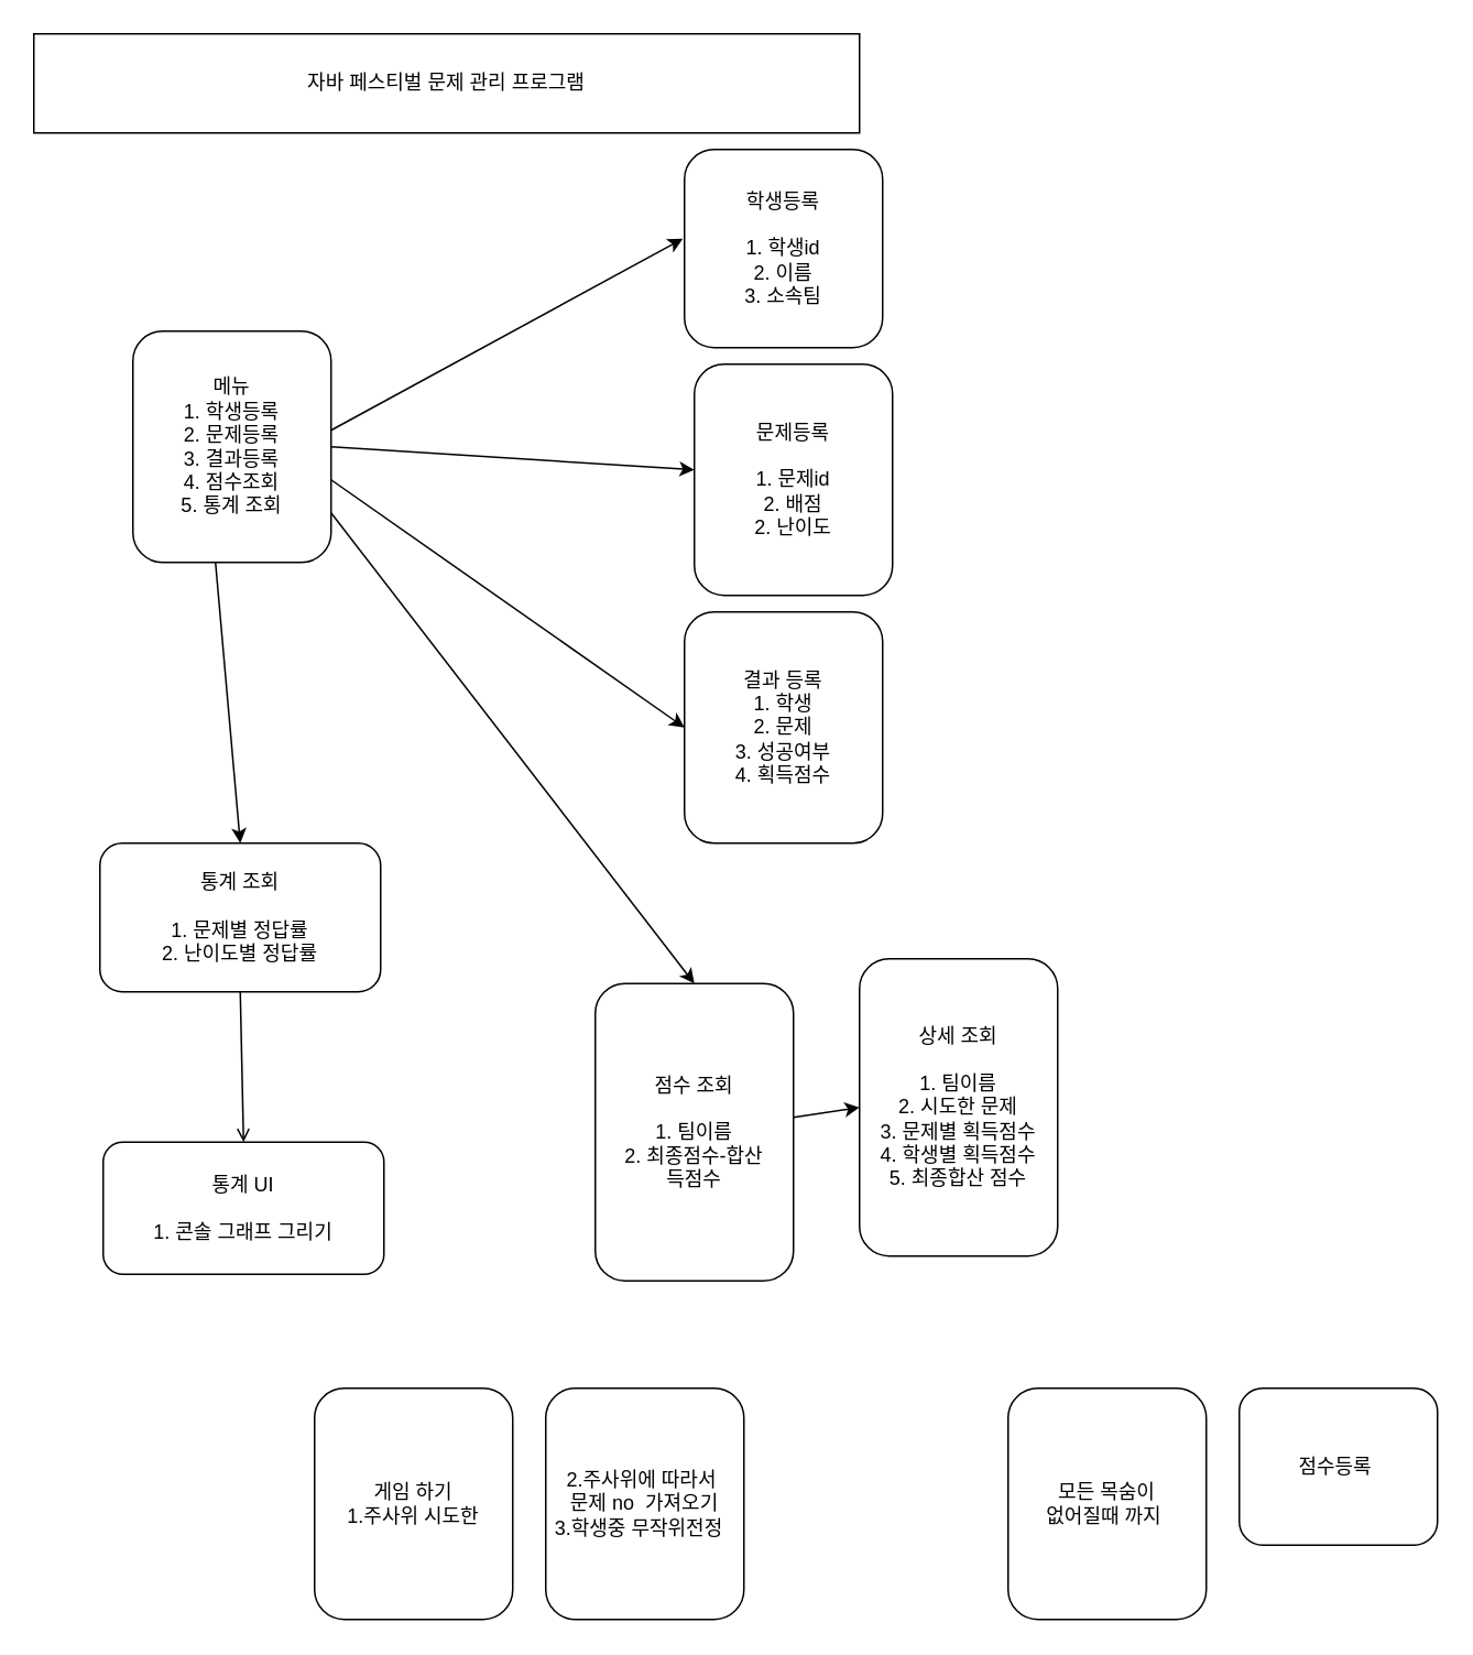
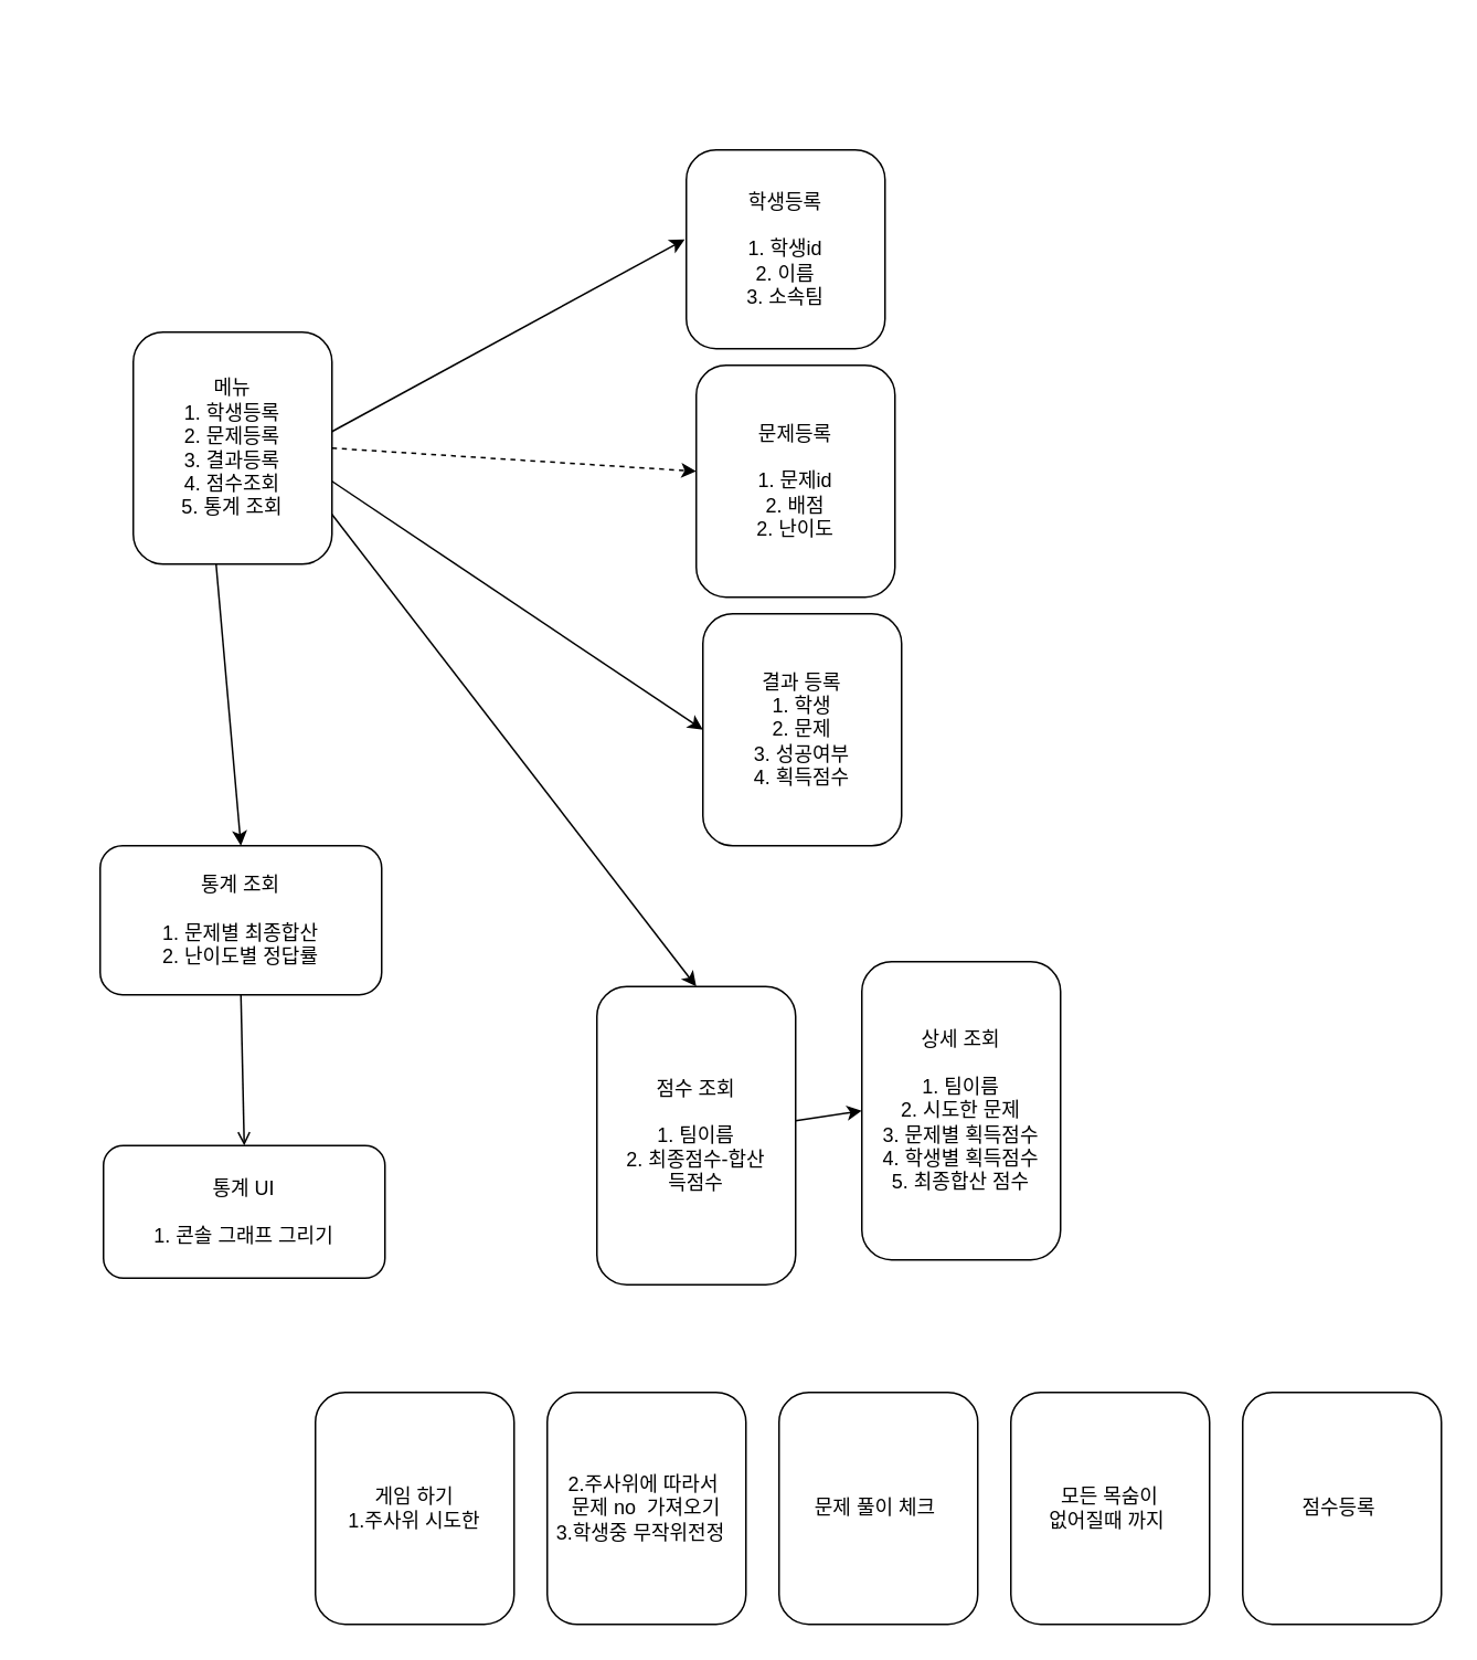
  <mxCell id="0" />
  <mxCell id="1" parent="0" />
  <mxCell id="2" value="학생등록&lt;br&gt;&lt;br&gt;1. 학생id&lt;br&gt;2. 이름&lt;br&gt;3. 소속팀" style="rounded=1;whiteSpace=wrap;html=1;fontSize=12;glass=0;strokeWidth=1;shadow=0;" parent="1" vertex="1"><mxGeometry x="414" y="90" width="120" height="120" as="geometry" /></mxCell>
  <mxCell id="3" value="문제등록&lt;br&gt;&lt;br&gt;1. 문제id&lt;br&gt;2. 배점&lt;br&gt;2. 난이도" style="rounded=1;whiteSpace=wrap;html=1;fontSize=12;glass=0;strokeWidth=1;shadow=0;" parent="1" vertex="1"><mxGeometry x="420" y="220" width="120" height="140" as="geometry" /></mxCell>
- <mxCell id="4" value="결과 등록&lt;br&gt;1. 학생&lt;br&gt;2. 문제&lt;br&gt;3. 성공여부&lt;br&gt;4. 획득점수" style="rounded=1;whiteSpace=wrap;html=1;fontSize=12;glass=0;strokeWidth=1;shadow=0;" parent="1" vertex="1"><mxGeometry x="414" y="370" width="120" height="140" as="geometry" /></mxCell>
+ <mxCell id="4" value="결과 등록&lt;br&gt;1. 학생&lt;br&gt;2. 문제&lt;br&gt;3. 성공여부&lt;br&gt;4. 획득점수" style="rounded=1;whiteSpace=wrap;html=1;fontSize=12;glass=0;strokeWidth=1;shadow=0;" parent="1" vertex="1"><mxGeometry x="424" y="370" width="120" height="140" as="geometry" /></mxCell>
  <mxCell id="5" value="점수 조회&lt;br&gt;&lt;br&gt;1. 팀이름&lt;br&gt;2. 최종점수-합산&lt;br&gt;득점수" style="rounded=1;whiteSpace=wrap;html=1;fontSize=12;glass=0;strokeWidth=1;shadow=0;" parent="1" vertex="1"><mxGeometry x="360" y="595" width="120" height="180" as="geometry" /></mxCell>
  <mxCell id="6" value="메뉴&lt;br&gt;1. 학생등록&lt;br&gt;2. 문제등록&lt;br&gt;3. 결과등록&lt;br&gt;4. 점수조회&lt;br&gt;5. 통계 조회" style="rounded=1;whiteSpace=wrap;html=1;fontSize=12;glass=0;strokeWidth=1;shadow=0;" parent="1" vertex="1"><mxGeometry x="80" y="200" width="120" height="140" as="geometry" /></mxCell>
  <mxCell id="7" value="" style="endArrow=classic;html=1;rounded=0;entryX=-0.008;entryY=0.45;entryDx=0;entryDy=0;entryPerimeter=0;" parent="1" target="2" edge="1"><mxGeometry width="50" height="50" relative="1" as="geometry"><mxPoint x="200" y="260" as="sourcePoint" /><mxPoint x="250" y="210" as="targetPoint" /></mxGeometry></mxCell>
- <mxCell id="8" value="" style="endArrow=classic;html=1;rounded=0;entryX=0;entryY=0.457;entryDx=0;entryDy=0;entryPerimeter=0;exitX=1;exitY=0.5;exitDx=0;exitDy=0;" parent="1" source="6" target="3" edge="1"><mxGeometry width="50" height="50" relative="1" as="geometry"><mxPoint x="260" y="366" as="sourcePoint" /><mxPoint x="349.04" y="230" as="targetPoint" /></mxGeometry></mxCell>
+ <mxCell id="8" value="" style="endArrow=classic;html=1;rounded=0;entryX=0;entryY=0.457;entryDx=0;entryDy=0;entryPerimeter=0;exitX=1;exitY=0.5;exitDx=0;exitDy=0;dashed=1;" parent="1" source="6" target="3" edge="1"><mxGeometry width="50" height="50" relative="1" as="geometry"><mxPoint x="260" y="366" as="sourcePoint" /><mxPoint x="349.04" y="230" as="targetPoint" /></mxGeometry></mxCell>
  <mxCell id="9" value="" style="endArrow=classic;html=1;rounded=0;entryX=0;entryY=0.5;entryDx=0;entryDy=0;exitX=1;exitY=0.5;exitDx=0;exitDy=0;" parent="1" target="4" edge="1"><mxGeometry width="50" height="50" relative="1" as="geometry"><mxPoint x="200" y="290" as="sourcePoint" /><mxPoint x="510" y="313.98" as="targetPoint" /></mxGeometry></mxCell>
  <mxCell id="10" value="" style="endArrow=classic;html=1;rounded=0;entryX=0.5;entryY=0;entryDx=0;entryDy=0;exitX=1;exitY=0.5;exitDx=0;exitDy=0;" parent="1" target="5" edge="1"><mxGeometry width="50" height="50" relative="1" as="geometry"><mxPoint x="200" y="310" as="sourcePoint" /><mxPoint x="510" y="510" as="targetPoint" /></mxGeometry></mxCell>
- <mxCell id="11" value="자바 페스티벌 문제 관리 프로그램" style="rounded=0;whiteSpace=wrap;html=1;" parent="1" vertex="1"><mxGeometry x="20" y="20" width="500" height="60" as="geometry" /></mxCell>
  <mxCell id="12" value="상세 조회&lt;br&gt;&lt;br&gt;1. 팀이름&lt;br&gt;2. 시도한 문제&lt;br&gt;3. 문제별 획득점수&lt;br&gt;4. 학생별 획득점수&lt;br&gt;5. 최종합산 점수" style="rounded=1;whiteSpace=wrap;html=1;fontSize=12;glass=0;strokeWidth=1;shadow=0;" parent="1" vertex="1"><mxGeometry x="520" y="580" width="120" height="180" as="geometry" /></mxCell>
  <mxCell id="13" value="" style="endArrow=classic;html=1;rounded=0;entryX=0;entryY=0.5;entryDx=0;entryDy=0;" parent="1" source="5" target="12" edge="1"><mxGeometry width="50" height="50" relative="1" as="geometry"><mxPoint x="210" y="320" as="sourcePoint" /><mxPoint x="280" y="440" as="targetPoint" /><Array as="points" /></mxGeometry></mxCell>
- <mxCell id="14" value="통계 조회&lt;br&gt;&lt;br&gt;1. 문제별 정답률&lt;br&gt;2. 난이도별 정답률" style="rounded=1;whiteSpace=wrap;html=1;fontSize=12;glass=0;strokeWidth=1;shadow=0;" parent="1" vertex="1"><mxGeometry x="60" y="510" width="170" height="90" as="geometry" /></mxCell>
+ <mxCell id="14" value="통계 조회&lt;br&gt;&lt;br&gt;1. 문제별 최종합산&lt;br&gt;2. 난이도별 정답률" style="rounded=1;whiteSpace=wrap;html=1;fontSize=12;glass=0;strokeWidth=1;shadow=0;" parent="1" vertex="1"><mxGeometry x="60" y="510" width="170" height="90" as="geometry" /></mxCell>
  <mxCell id="15" value="" style="endArrow=classic;html=1;rounded=0;entryX=0.5;entryY=0;entryDx=0;entryDy=0;exitX=1;exitY=0.5;exitDx=0;exitDy=0;" parent="1" target="14" edge="1"><mxGeometry width="50" height="50" relative="1" as="geometry"><mxPoint x="130" y="340" as="sourcePoint" /><mxPoint x="310" y="610" as="targetPoint" /></mxGeometry></mxCell>
  <mxCell id="16" value="통계 UI&lt;br&gt;&lt;br&gt;1. 콘솔 그래프 그리기" style="rounded=1;whiteSpace=wrap;html=1;fontSize=12;glass=0;strokeWidth=1;shadow=0;" parent="1" vertex="1"><mxGeometry x="62" y="691" width="170" height="80" as="geometry" /></mxCell>
  <mxCell id="17" value="" style="endArrow=open;html=1;rounded=0;entryX=0.5;entryY=0;entryDx=0;entryDy=0;exitX=0.5;exitY=1;exitDx=0;exitDy=0;" parent="1" source="14" target="16" edge="1"><mxGeometry width="50" height="50" relative="1" as="geometry"><mxPoint x="220" y="610" as="sourcePoint" /><mxPoint x="210" y="780" as="targetPoint" /></mxGeometry></mxCell>
  <mxCell id="18" value="게임 하기&lt;br&gt;1.주사위 시도한&lt;br&gt;" style="rounded=1;whiteSpace=wrap;html=1;fontSize=12;glass=0;strokeWidth=1;shadow=0;" vertex="1" parent="1"><mxGeometry x="190" y="840" width="120" height="140" as="geometry" /></mxCell>
  <mxCell id="19" value="2.주사위에 따라서&amp;nbsp;&lt;br&gt;문제 no&amp;nbsp; 가져오기&lt;br&gt;3.학생중 무작위전정&amp;nbsp;&amp;nbsp;" style="rounded=1;whiteSpace=wrap;html=1;fontSize=12;glass=0;strokeWidth=1;shadow=0;" vertex="1" parent="1"><mxGeometry x="330" y="840" width="120" height="140" as="geometry" /></mxCell>
- <mxCell id="21" value="점수등록&amp;nbsp;" style="rounded=1;whiteSpace=wrap;html=1;fontSize=12;glass=0;strokeWidth=1;shadow=0;" vertex="1" parent="1"><mxGeometry x="750" y="840" width="120" height="95" as="geometry" /></mxCell>
+ <mxCell id="20" value="문제 풀이 체크&amp;nbsp;" style="rounded=1;whiteSpace=wrap;html=1;fontSize=12;glass=0;strokeWidth=1;shadow=0;" vertex="1" parent="1"><mxGeometry x="470" y="840" width="120" height="140" as="geometry" /></mxCell>
+ <mxCell id="21" value="점수등록&amp;nbsp;" style="rounded=1;whiteSpace=wrap;html=1;fontSize=12;glass=0;strokeWidth=1;shadow=0;" vertex="1" parent="1"><mxGeometry x="750" y="840" width="120" height="140" as="geometry" /></mxCell>
  <mxCell id="22" style="edgeStyle=orthogonalEdgeStyle;rounded=0;orthogonalLoop=1;jettySize=auto;html=1;exitX=0.5;exitY=1;exitDx=0;exitDy=0;" edge="1" parent="1" source="23"><mxGeometry relative="1" as="geometry"><mxPoint x="640" y="930" as="targetPoint" /></mxGeometry></mxCell>
  <mxCell id="23" value="모든 목숨이 &lt;br&gt;없어질때 까지&amp;nbsp;" style="rounded=1;whiteSpace=wrap;html=1;fontSize=12;glass=0;strokeWidth=1;shadow=0;direction=south;" vertex="1" parent="1"><mxGeometry x="610" y="840" width="120" height="140" as="geometry" /></mxCell>
